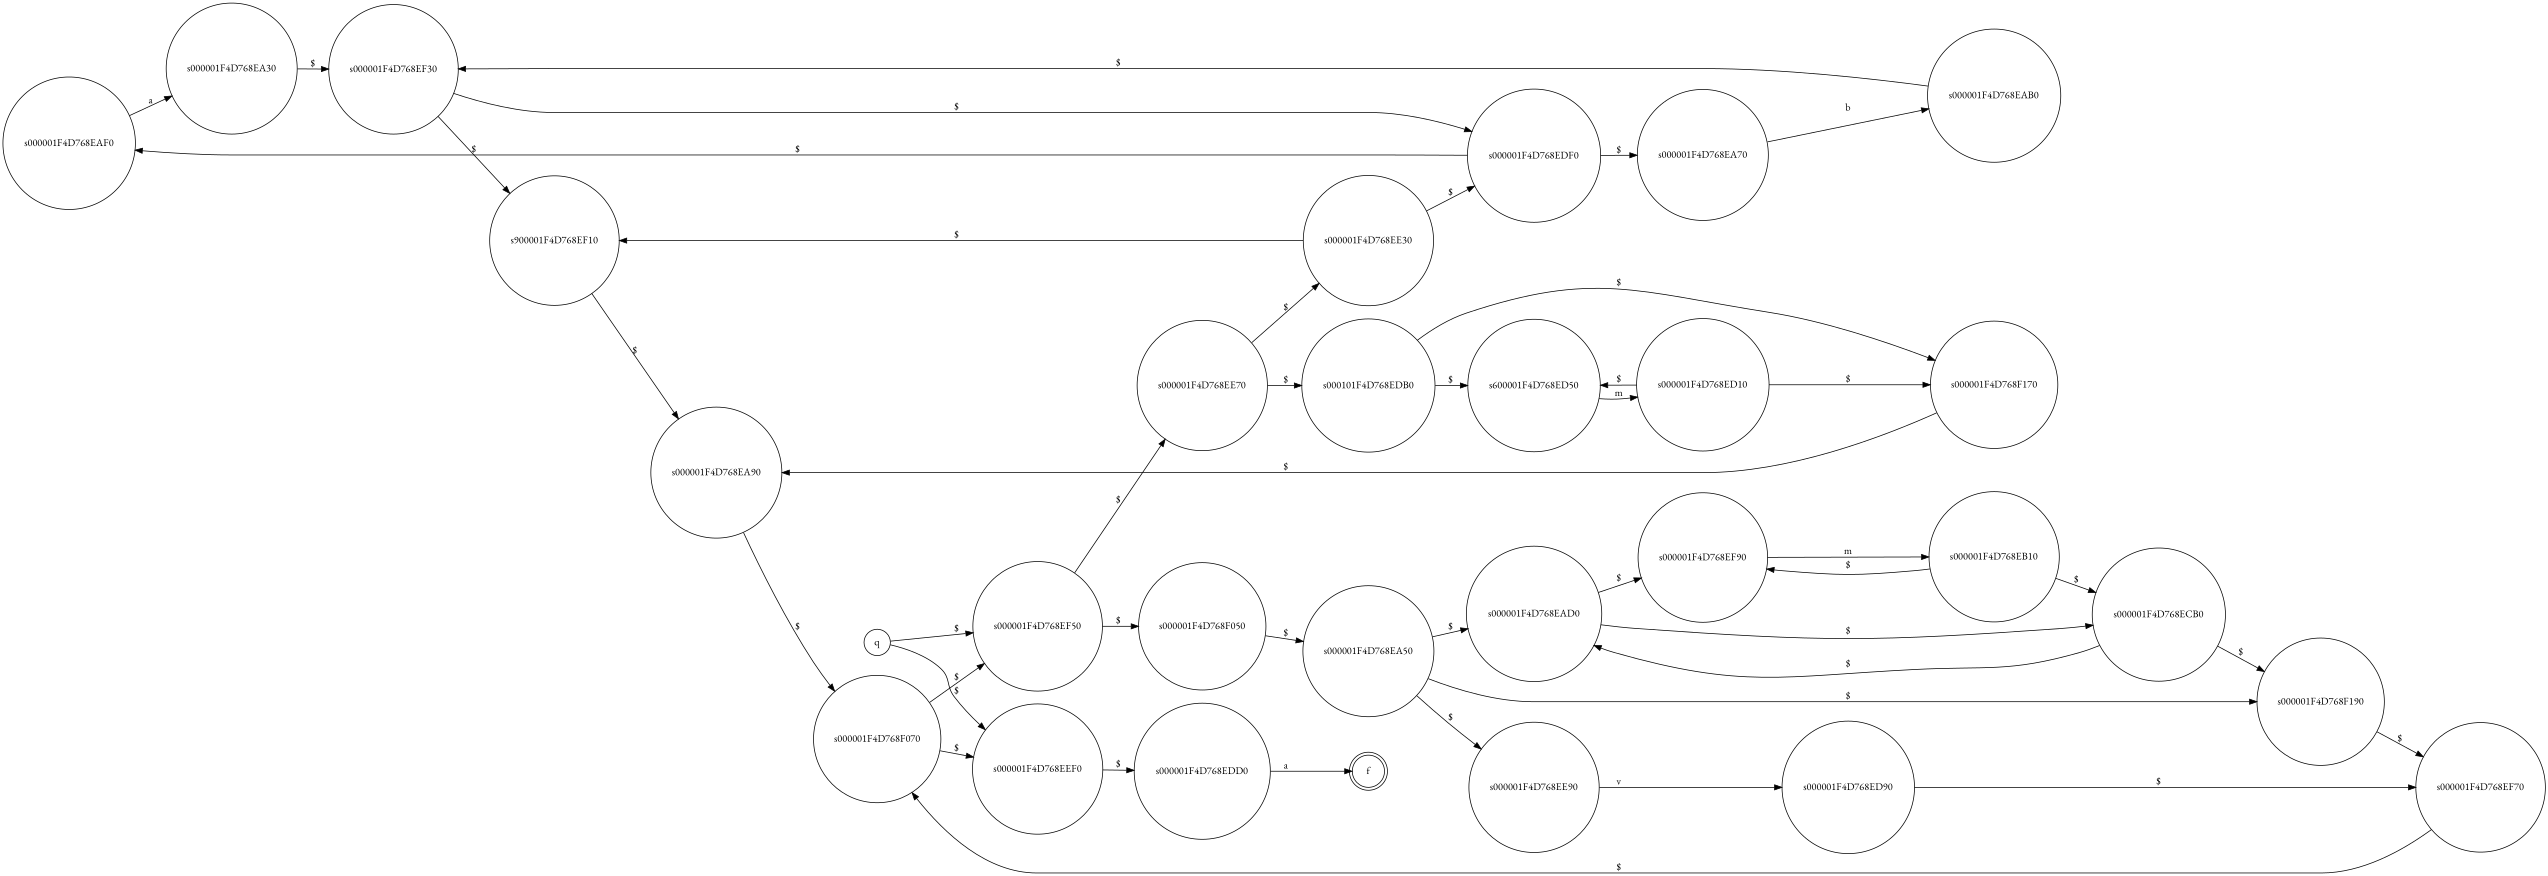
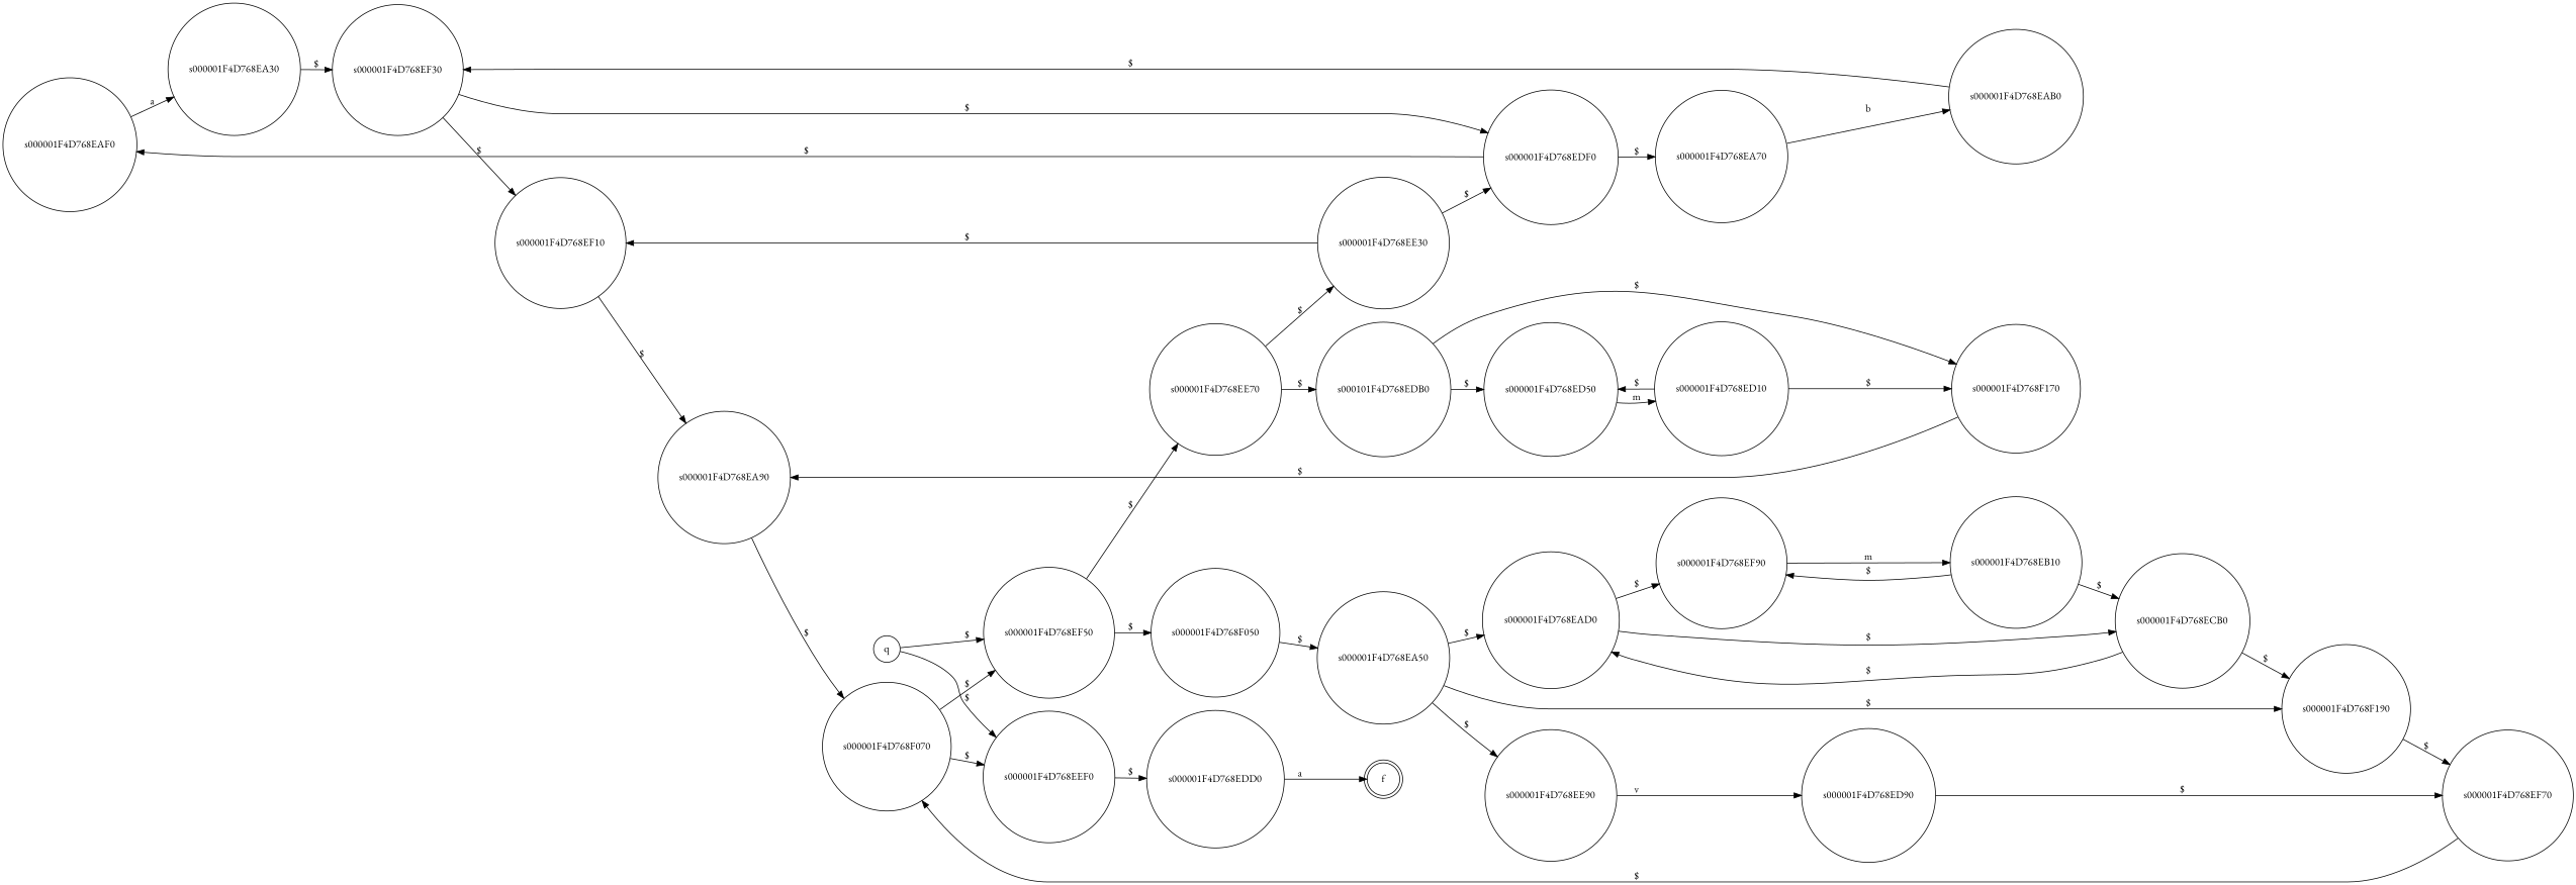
  digraph {
    fontname="EB Garamond"
    rankdir=LR
    node [fontname="EB Garamond" shape=circle]
    edge [fontname="EB Garamond"]
    s000001F4D768EAF0
    s000001F4D768EA30
    s000001F4D768EF30
    s000001F4D768EDF0
-   s000001F4D768EF10 [label=s900001F4D768EF10]
+   s000001F4D768EF10
    s000001F4D768EA70
    s000001F4D768EAB0
    s000001F4D768EA90
    s000001F4D768EE30
    s000001F4D768F070
-   s000001F4D768ED50 [label=s600001F4D768ED50]
+   s000001F4D768ED50
    s000001F4D768ED10
    s000001F4D768F170
    n14 [label=s000101F4D768EDB0]
    s000001F4D768EE70
    s000001F4D768EF50
    s000001F4D768EEF0
    s000001F4D768EE90
    s000001F4D768ED90
    s000001F4D768EF70
    s000001F4D768EF90
    s000001F4D768EB10
    s000001F4D768ECB0
    s000001F4D768EAD0
    s000001F4D768F190
    s000001F4D768EA50
    s000001F4D768F050
    s000001F4D768EDD0
    n29 [label=q]
    n30 [label=f shape=doublecircle]
    s000001F4D768EAF0 -> s000001F4D768EA30 [label=a]
    s000001F4D768EA30 -> s000001F4D768EF30 [label="$"]
    s000001F4D768EF30 -> s000001F4D768EDF0 [label="$"]
    s000001F4D768EF30 -> s000001F4D768EF10 [label="$"]
    s000001F4D768EDF0 -> s000001F4D768EAF0 [label="$"]
    s000001F4D768EDF0 -> s000001F4D768EA70 [label="$"]
    s000001F4D768EF10 -> s000001F4D768EA90 [label="$"]
    s000001F4D768EA70 -> s000001F4D768EAB0 [label=b]
    s000001F4D768EAB0 -> s000001F4D768EF30 [label="$"]
    s000001F4D768EA90 -> s000001F4D768F070 [label="$"]
    s000001F4D768EE30 -> s000001F4D768EDF0 [label="$"]
    s000001F4D768EE30 -> s000001F4D768EF10 [label="$"]
    s000001F4D768F070 -> s000001F4D768EF50 [label="$"]
    s000001F4D768F070 -> s000001F4D768EEF0 [label="$"]
    s000001F4D768ED50 -> s000001F4D768ED10 [label=m]
    s000001F4D768ED10 -> s000001F4D768ED50 [label="$"]
    s000001F4D768ED10 -> s000001F4D768F170 [label="$"]
    s000001F4D768F170 -> s000001F4D768EA90 [label="$"]
    n14 -> s000001F4D768ED50 [label="$"]
    n14 -> s000001F4D768F170 [label="$"]
    s000001F4D768EE70 -> s000001F4D768EE30 [label="$"]
    s000001F4D768EE70 -> n14 [label="$"]
    s000001F4D768EF50 -> s000001F4D768EE70 [label="$"]
    s000001F4D768EF50 -> s000001F4D768F050 [label="$"]
    s000001F4D768EEF0 -> s000001F4D768EDD0 [label="$"]
    s000001F4D768EE90 -> s000001F4D768ED90 [label=v]
    s000001F4D768ED90 -> s000001F4D768EF70 [label="$"]
    s000001F4D768EF70 -> s000001F4D768F070 [label="$"]
    s000001F4D768EF90 -> s000001F4D768EB10 [label=m]
    s000001F4D768EB10 -> s000001F4D768EF90 [label="$"]
    s000001F4D768EB10 -> s000001F4D768ECB0 [label="$"]
    s000001F4D768ECB0 -> s000001F4D768EAD0 [label="$"]
    s000001F4D768ECB0 -> s000001F4D768F190 [label="$"]
    s000001F4D768EAD0 -> s000001F4D768EF90 [label="$"]
    s000001F4D768EAD0 -> s000001F4D768ECB0 [label="$"]
    s000001F4D768F190 -> s000001F4D768EF70 [label="$"]
    s000001F4D768EA50 -> s000001F4D768EE90 [label="$"]
    s000001F4D768EA50 -> s000001F4D768EAD0 [label="$"]
    s000001F4D768EA50 -> s000001F4D768F190 [label="$"]
    s000001F4D768F050 -> s000001F4D768EA50 [label="$"]
    s000001F4D768EDD0 -> n30 [label=a]
    n29 -> s000001F4D768EF50 [label="$"]
    n29 -> s000001F4D768EEF0 [label="$"]
  }
